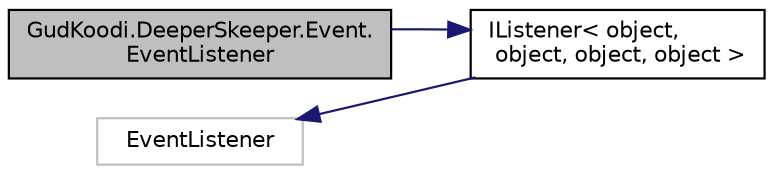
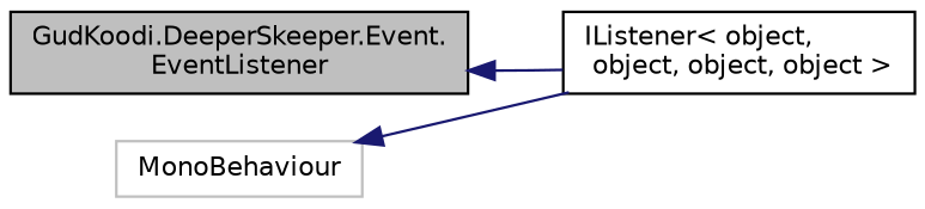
  digraph {
    rankdir=LR
    node [color=black fillcolor=white fontname=Helvetica fontsize=10 shape=record style=filled]
    edge [color=midnightblue dir=back fontname=Helvetica fontsize=10 labelfontname=Helvetica labelfontsize=10 style=solid]
    n1 [fillcolor=grey75 fontcolor=black height=0.2 label="GudKoodi.DeeperSkeeper.Event.\lEventListener" width=0.4]
-   n2 [color=grey75 height=0.2 label=EventListener width=0.4]
+   n2 [color=grey75 height=0.2 label=MonoBehaviour width=0.4]
    n3 [height=0.2 label="IListener\< object,\l object, object, object \>" width=0.4]
    n2 -> n3
-   n3 -> n1
+   n1 -> n3
  }
